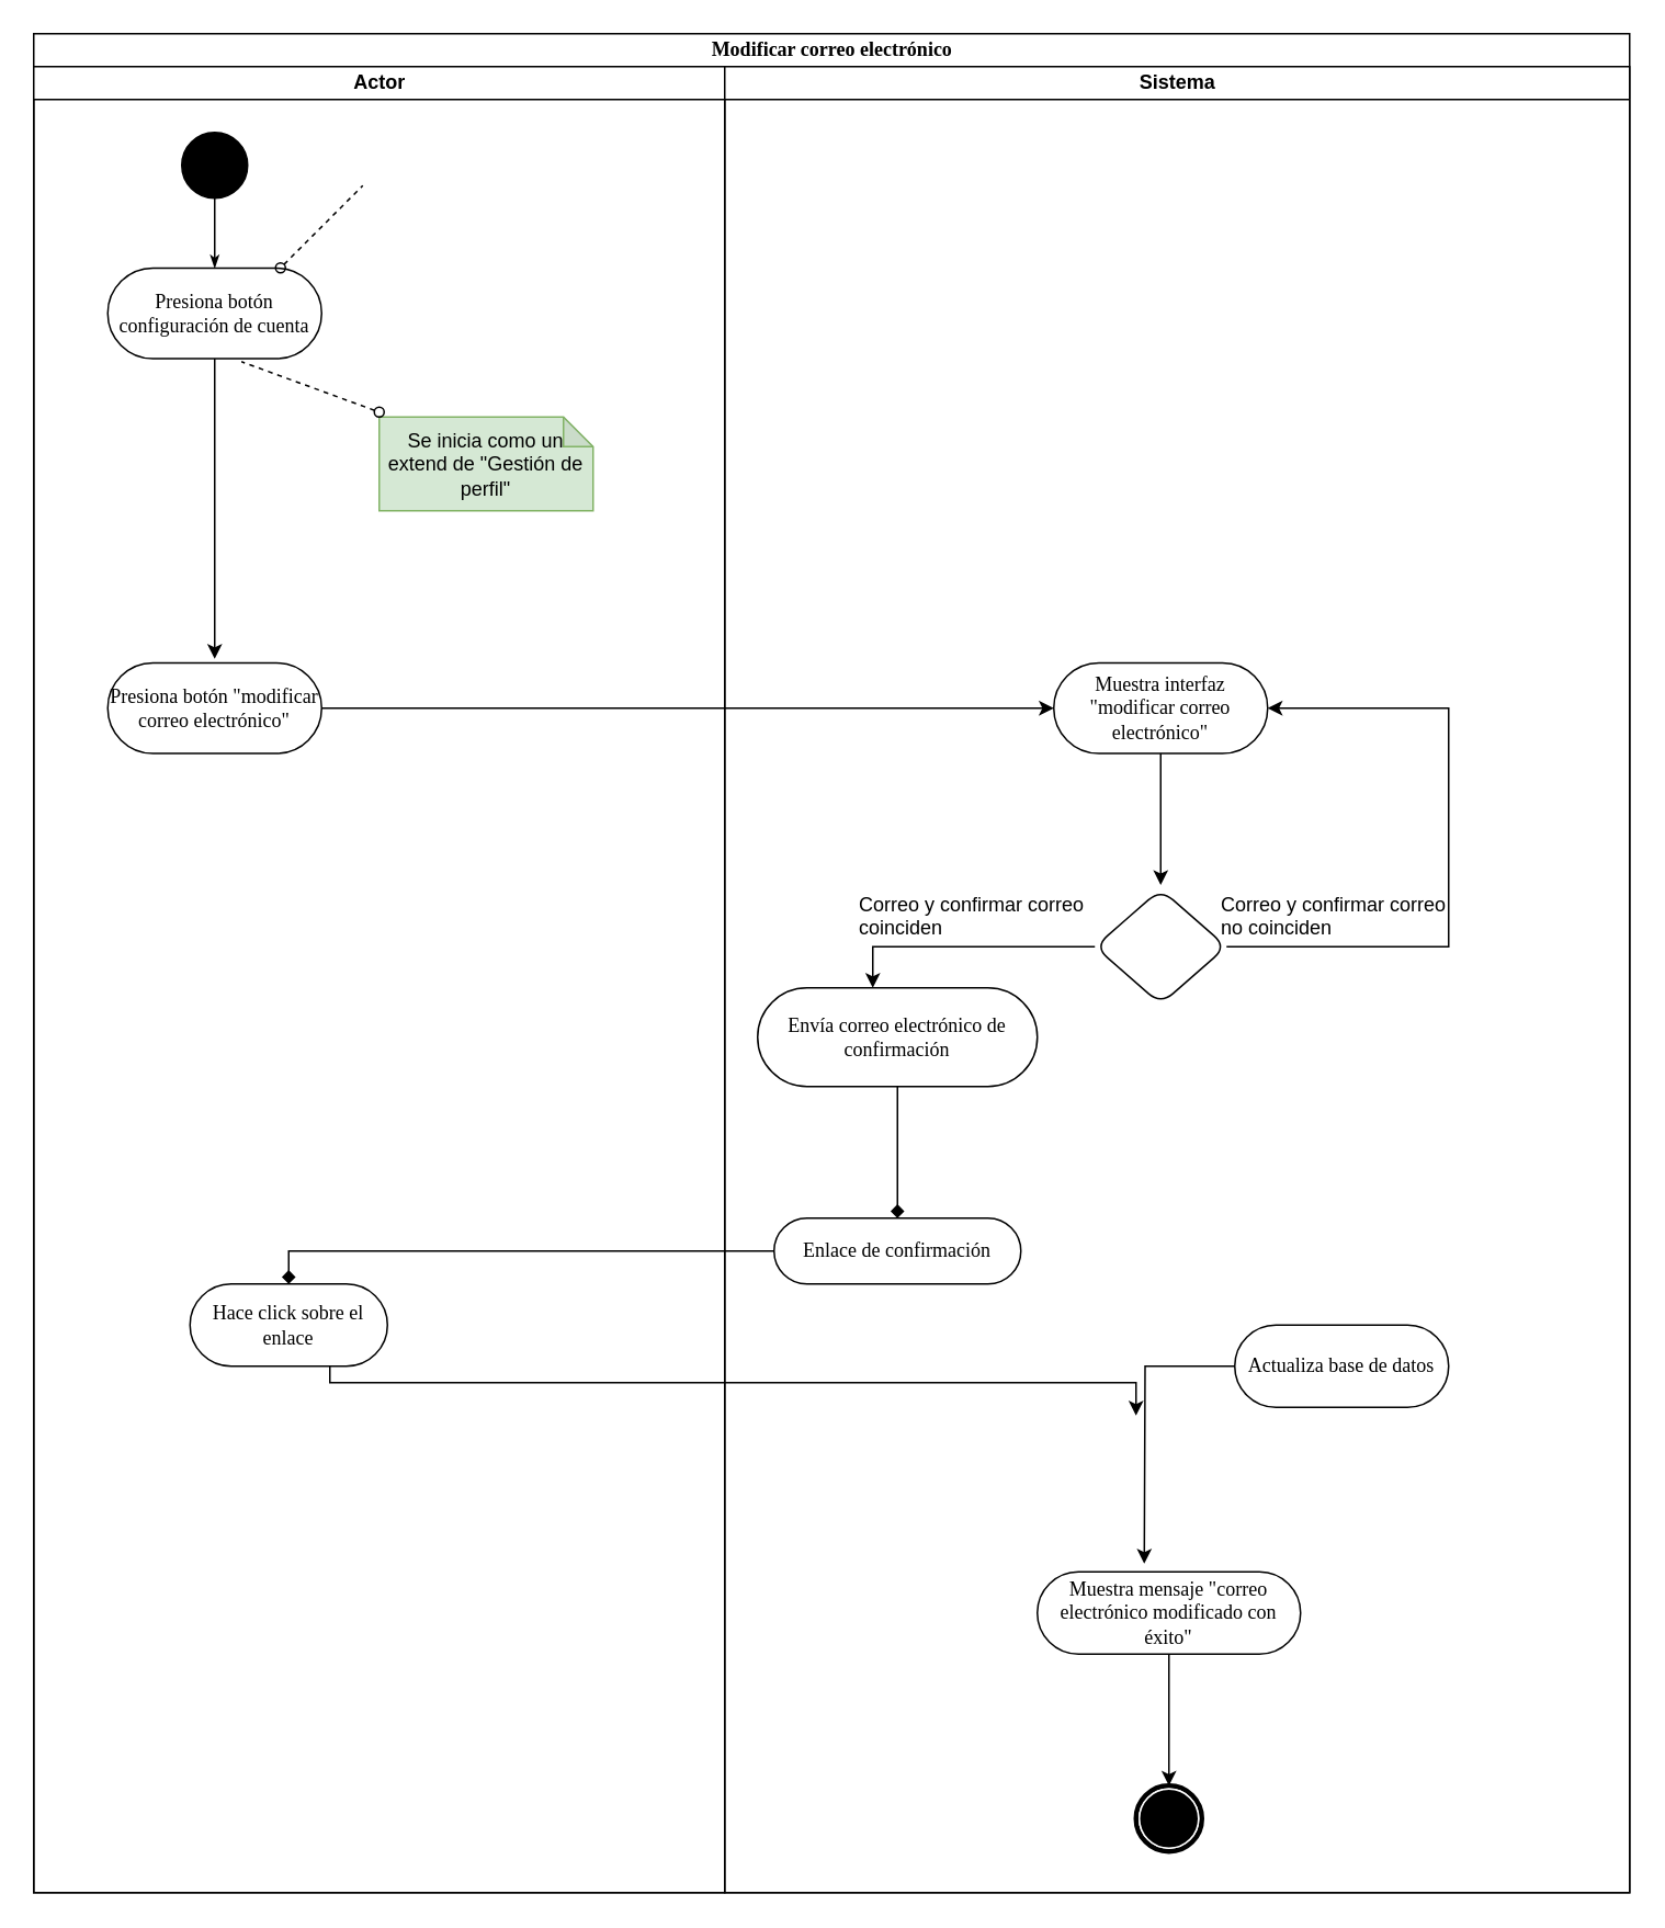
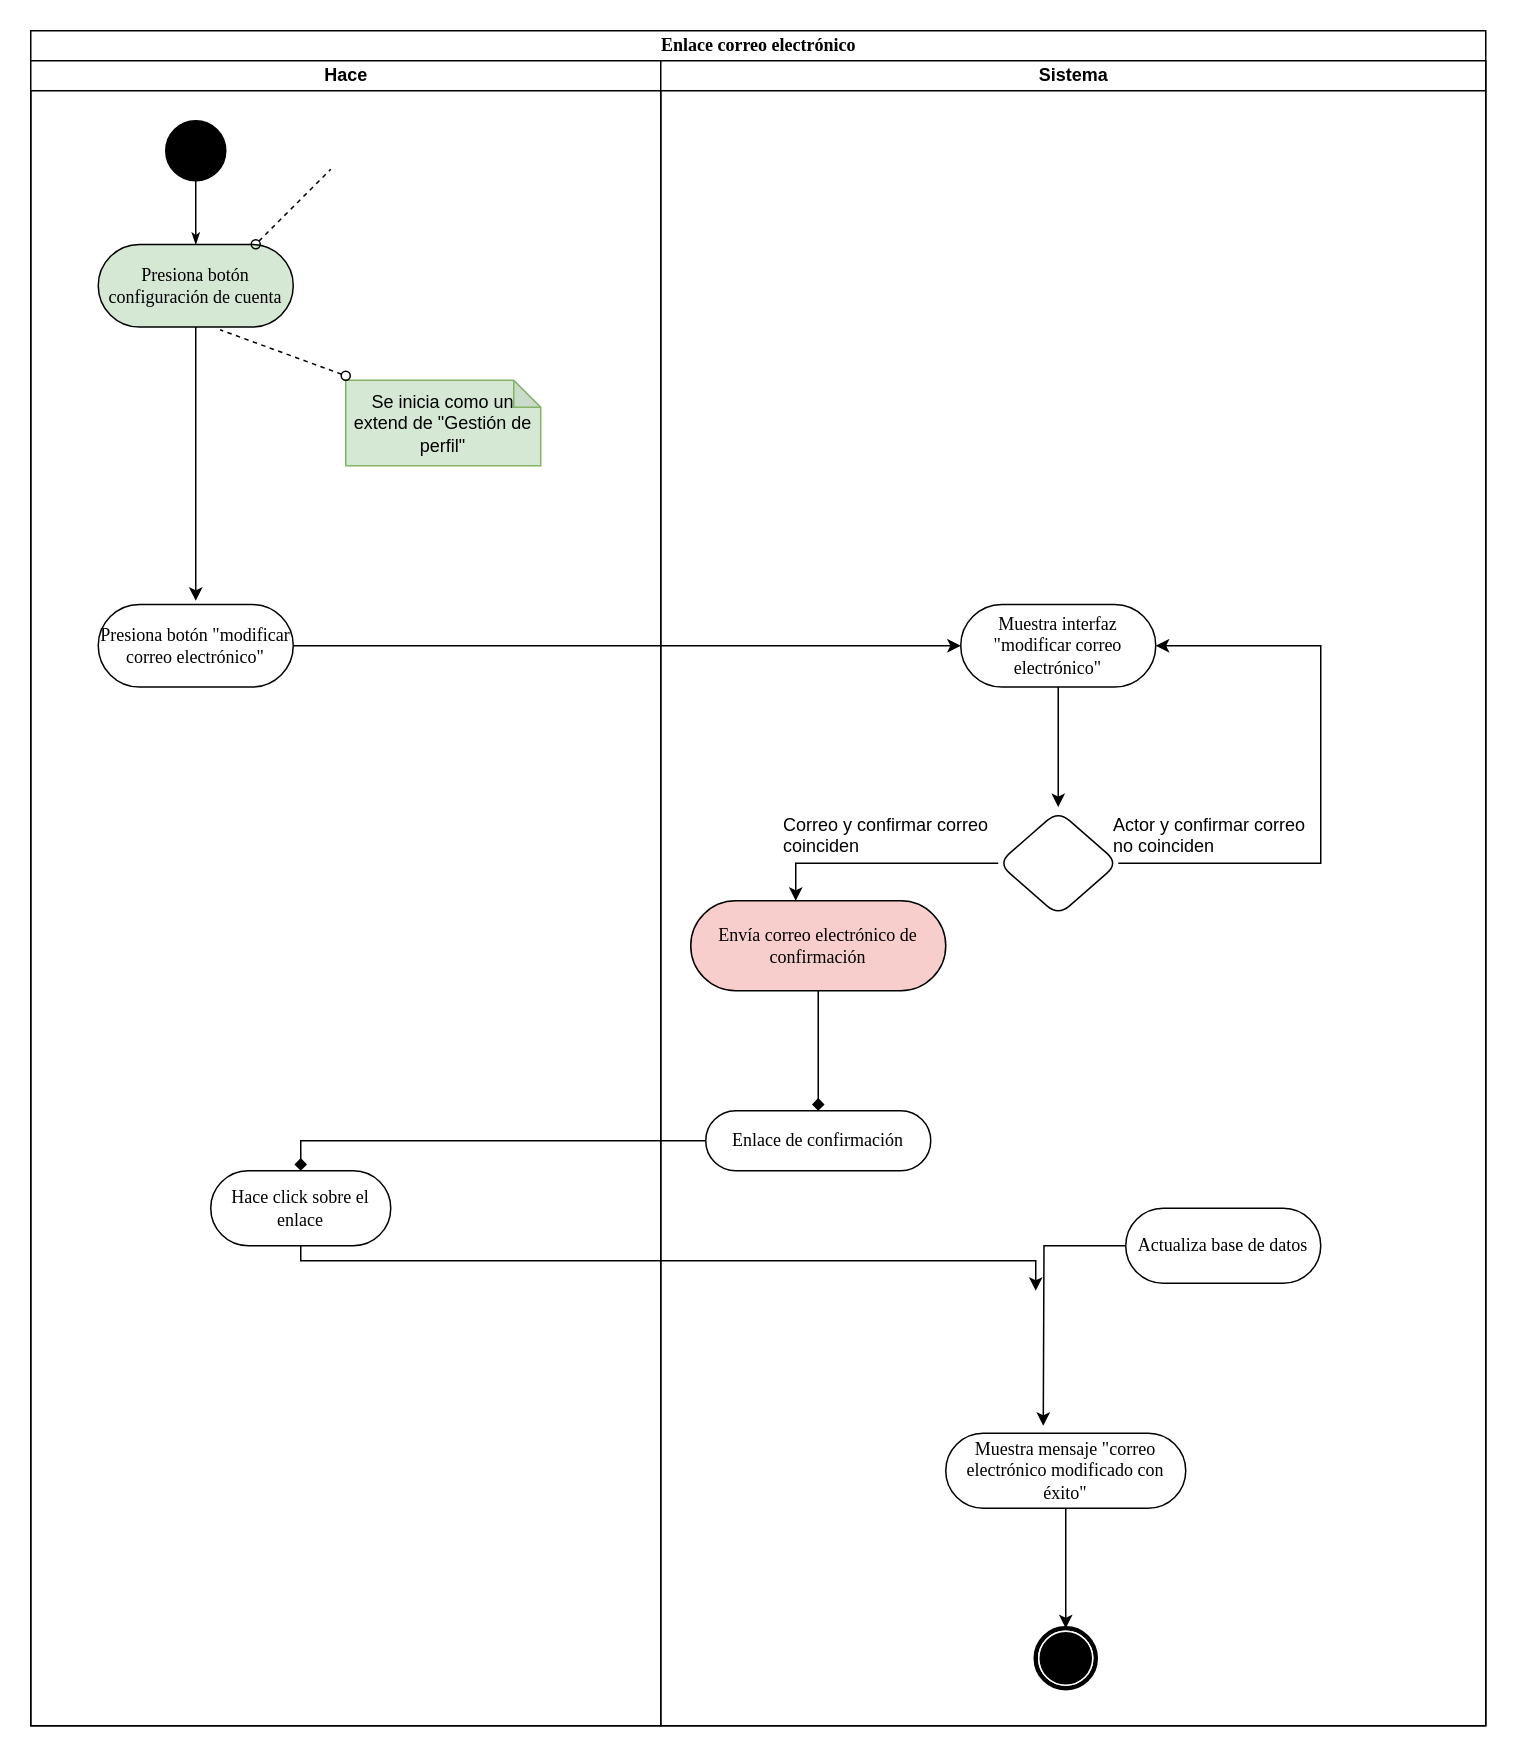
  <mxCell id="0" />
  <mxCell id="1" parent="0" />
- <mxCell id="2" value="Modificar correo electrónico" style="swimlane;html=1;childLayout=stackLayout;startSize=20;rounded=0;shadow=0;comic=0;labelBackgroundColor=none;strokeColor=#000000;strokeWidth=1;fillColor=#ffffff;fontFamily=Verdana;fontSize=12;fontColor=#000000;align=center;" parent="1" vertex="1"><mxGeometry x="20" y="20" width="970" height="1130" as="geometry" /></mxCell>
- <mxCell id="3" value="Actor" style="swimlane;html=1;startSize=20;" parent="2" vertex="1"><mxGeometry y="20" width="420" height="1110" as="geometry" /></mxCell>
+ <mxCell id="2" value="Enlace correo electrónico" style="swimlane;html=1;childLayout=stackLayout;startSize=20;rounded=0;shadow=0;comic=0;labelBackgroundColor=none;strokeColor=#000000;strokeWidth=1;fillColor=#ffffff;fontFamily=Verdana;fontSize=12;fontColor=#000000;align=center;" parent="1" vertex="1"><mxGeometry x="20" y="20" width="970" height="1130" as="geometry" /></mxCell>
+ <mxCell id="3" value="Hace" style="swimlane;html=1;startSize=20;" parent="2" vertex="1"><mxGeometry y="20" width="420" height="1110" as="geometry" /></mxCell>
  <mxCell id="4" value="" style="ellipse;whiteSpace=wrap;html=1;rounded=0;shadow=0;comic=0;labelBackgroundColor=none;strokeColor=#000000;strokeWidth=1;fillColor=#000000;fontFamily=Verdana;fontSize=12;fontColor=#000000;align=center;" parent="3" vertex="1"><mxGeometry x="90" y="40" width="40" height="40" as="geometry" /></mxCell>
  <mxCell id="5" value="" style="edgeStyle=orthogonalEdgeStyle;rounded=0;orthogonalLoop=1;jettySize=auto;html=1;startArrow=oval;startFill=0;" edge="1" parent="3"><mxGeometry relative="1" as="geometry"><mxPoint x="110" y="170" as="sourcePoint" /><mxPoint x="110" y="360" as="targetPoint" /></mxGeometry></mxCell>
- <mxCell id="6" value="Presiona botón configuración de cuenta" style="rounded=1;whiteSpace=wrap;html=1;shadow=0;comic=0;labelBackgroundColor=none;strokeColor=#000000;strokeWidth=1;fillColor=#ffffff;fontFamily=Verdana;fontSize=12;fontColor=#000000;align=center;arcSize=50;" parent="3" vertex="1"><mxGeometry x="45" y="122.5" width="130" height="55" as="geometry" /></mxCell>
+ <mxCell id="6" value="Presiona botón configuración de cuenta" style="rounded=1;whiteSpace=wrap;html=1;shadow=0;comic=0;labelBackgroundColor=none;strokeColor=#000000;strokeWidth=1;fillColor=#d5e8d4;fontFamily=Verdana;fontSize=12;fontColor=#000000;align=center;arcSize=50;" parent="3" vertex="1"><mxGeometry x="45" y="122.5" width="130" height="55" as="geometry" /></mxCell>
  <mxCell id="7" style="edgeStyle=orthogonalEdgeStyle;rounded=0;html=1;labelBackgroundColor=none;startArrow=none;startFill=0;startSize=5;endArrow=classicThin;endFill=1;endSize=5;jettySize=auto;orthogonalLoop=1;strokeColor=#000000;strokeWidth=1;fontFamily=Verdana;fontSize=12;fontColor=#000000;" parent="3" source="4" target="6" edge="1"><mxGeometry relative="1" as="geometry" /></mxCell>
- <mxCell id="8" value="Hace click sobre el enlace" style="rounded=1;whiteSpace=wrap;html=1;shadow=0;comic=0;labelBackgroundColor=none;strokeColor=#000000;strokeWidth=1;fillColor=#ffffff;fontFamily=Verdana;fontSize=12;fontColor=#000000;align=center;arcSize=50;" parent="3" vertex="1"><mxGeometry x="95" y="740" width="120" height="50" as="geometry" /></mxCell>
+ <mxCell id="8" value="Hace click sobre el enlace" style="rounded=1;whiteSpace=wrap;html=1;shadow=0;comic=0;labelBackgroundColor=none;strokeColor=#000000;strokeWidth=1;fillColor=#ffffff;fontFamily=Verdana;fontSize=12;fontColor=#000000;align=center;arcSize=50;" parent="3" vertex="1"><mxGeometry x="120" y="740" width="120" height="50" as="geometry" /></mxCell>
  <mxCell id="9" value="" style="endArrow=none;dashed=1;html=1;startArrow=oval;startFill=0;" edge="1" parent="3"><mxGeometry width="50" height="50" relative="1" as="geometry"><mxPoint x="150" y="122.364" as="sourcePoint" /><mxPoint x="200" y="72.364" as="targetPoint" /></mxGeometry></mxCell>
  <mxCell id="10" value="Se inicia como un extend de &quot;Gestión de perfil&quot;" style="shape=note;whiteSpace=wrap;html=1;backgroundOutline=1;darkOpacity=0.05;size=18;fillColor=#d5e8d4;strokeColor=#82b366;" vertex="1" parent="3"><mxGeometry x="210" y="213" width="130" height="57" as="geometry" /></mxCell>
  <mxCell id="11" value="Presiona botón &quot;modificar correo electrónico&quot;" style="rounded=1;whiteSpace=wrap;html=1;shadow=0;comic=0;labelBackgroundColor=none;strokeColor=#000000;strokeWidth=1;fillColor=#ffffff;fontFamily=Verdana;fontSize=12;fontColor=#000000;align=center;arcSize=50;" vertex="1" parent="3"><mxGeometry x="45" y="362.5" width="130" height="55" as="geometry" /></mxCell>
  <mxCell id="12" value="Sistema" style="swimlane;html=1;startSize=20;" parent="2" vertex="1"><mxGeometry x="420" y="20" width="550" height="1110" as="geometry" /></mxCell>
  <mxCell id="13" value="" style="shape=mxgraph.bpmn.shape;html=1;verticalLabelPosition=bottom;labelBackgroundColor=#ffffff;verticalAlign=top;perimeter=ellipsePerimeter;outline=end;symbol=terminate;rounded=0;shadow=0;comic=0;strokeColor=#000000;strokeWidth=1;fillColor=#ffffff;fontFamily=Verdana;fontSize=12;fontColor=#000000;align=center;" parent="12" vertex="1"><mxGeometry x="250" y="1045" width="40" height="40" as="geometry" /></mxCell>
  <mxCell id="14" value="" style="edgeStyle=orthogonalEdgeStyle;rounded=0;orthogonalLoop=1;jettySize=auto;html=1;" parent="12" source="16" edge="1"><mxGeometry relative="1" as="geometry"><mxPoint x="90" y="560" as="targetPoint" /><Array as="points"><mxPoint x="90" y="535" /></Array></mxGeometry></mxCell>
  <mxCell id="15" value="" style="edgeStyle=orthogonalEdgeStyle;rounded=0;orthogonalLoop=1;jettySize=auto;html=1;entryX=1;entryY=0.5;entryDx=0;entryDy=0;" parent="12" source="16" target="26" edge="1"><mxGeometry relative="1" as="geometry"><mxPoint x="390" y="420" as="targetPoint" /><Array as="points"><mxPoint x="440" y="535" /><mxPoint x="440" y="390" /></Array></mxGeometry></mxCell>
  <mxCell id="16" value="" style="rhombus;whiteSpace=wrap;html=1;rounded=1;fillColor=none;" parent="12" vertex="1"><mxGeometry x="225" y="500" width="80" height="70" as="geometry" /></mxCell>
  <mxCell id="17" value="Correo y confirmar correo&lt;br&gt;coinciden&lt;br&gt;" style="text;html=1;resizable=0;points=[];autosize=1;align=left;verticalAlign=top;spacingTop=-4;" parent="12" vertex="1"><mxGeometry x="80" y="500" width="150" height="30" as="geometry" /></mxCell>
  <mxCell id="18" value="" style="edgeStyle=orthogonalEdgeStyle;rounded=0;orthogonalLoop=1;jettySize=auto;html=1;startArrow=none;startFill=0;" edge="1" parent="12" source="19"><mxGeometry relative="1" as="geometry"><mxPoint x="255" y="910" as="targetPoint" /></mxGeometry></mxCell>
  <mxCell id="19" value="Actualiza base de datos" style="rounded=1;whiteSpace=wrap;html=1;shadow=0;comic=0;labelBackgroundColor=none;strokeColor=#000000;strokeWidth=1;fillColor=#ffffff;fontFamily=Verdana;fontSize=12;fontColor=#000000;align=center;arcSize=50;" parent="12" vertex="1"><mxGeometry x="310" y="765" width="130" height="50" as="geometry" /></mxCell>
  <mxCell id="20" value="" style="edgeStyle=orthogonalEdgeStyle;rounded=0;orthogonalLoop=1;jettySize=auto;html=1;startArrow=none;startFill=0;" edge="1" parent="12" source="21"><mxGeometry relative="1" as="geometry"><mxPoint x="270" y="1045" as="targetPoint" /></mxGeometry></mxCell>
  <mxCell id="21" value="Muestra mensaje &quot;correo electrónico modificado con éxito&quot;" style="rounded=1;whiteSpace=wrap;html=1;shadow=0;comic=0;labelBackgroundColor=none;strokeColor=#000000;strokeWidth=1;fillColor=#ffffff;fontFamily=Verdana;fontSize=12;fontColor=#000000;align=center;arcSize=50;" vertex="1" parent="12"><mxGeometry x="190" y="915" width="160" height="50" as="geometry" /></mxCell>
  <mxCell id="22" value="" style="edgeStyle=orthogonalEdgeStyle;rounded=0;orthogonalLoop=1;jettySize=auto;html=1;startArrow=none;startFill=0;endArrow=diamond;" edge="1" parent="12" source="23" target="24"><mxGeometry relative="1" as="geometry" /></mxCell>
- <mxCell id="23" value="Envía correo electrónico de confirmación" style="rounded=1;whiteSpace=wrap;html=1;shadow=0;comic=0;labelBackgroundColor=none;strokeColor=#000000;strokeWidth=1;fillColor=#ffffff;fontFamily=Verdana;fontSize=12;fontColor=#000000;align=center;arcSize=50;" parent="12" vertex="1"><mxGeometry x="20" y="560" width="170" height="60" as="geometry" /></mxCell>
+ <mxCell id="23" value="Envía correo electrónico de confirmación" style="rounded=1;whiteSpace=wrap;html=1;shadow=0;comic=0;labelBackgroundColor=none;strokeColor=#000000;strokeWidth=1;fillColor=#f8cecc;fontFamily=Verdana;fontSize=12;fontColor=#000000;align=center;arcSize=50;" parent="12" vertex="1"><mxGeometry x="20" y="560" width="170" height="60" as="geometry" /></mxCell>
  <mxCell id="24" value="Enlace de confirmación" style="whiteSpace=wrap;html=1;shadow=0;comic=0;labelBackgroundColor=none;strokeColor=#000000;strokeWidth=1;fillColor=#ffffff;fontFamily=Verdana;fontSize=12;fontColor=#000000;align=center;arcSize=50;rounded=1;" vertex="1" parent="12"><mxGeometry x="30" y="700" width="150" height="40" as="geometry" /></mxCell>
  <mxCell id="25" value="" style="edgeStyle=orthogonalEdgeStyle;rounded=0;orthogonalLoop=1;jettySize=auto;html=1;startArrow=none;startFill=0;" edge="1" parent="12" source="26"><mxGeometry relative="1" as="geometry"><mxPoint x="265" y="497.5" as="targetPoint" /></mxGeometry></mxCell>
  <mxCell id="26" value="Muestra interfaz &quot;modificar correo electrónico&quot;" style="rounded=1;whiteSpace=wrap;html=1;shadow=0;comic=0;labelBackgroundColor=none;strokeColor=#000000;strokeWidth=1;fillColor=#ffffff;fontFamily=Verdana;fontSize=12;fontColor=#000000;align=center;arcSize=50;" vertex="1" parent="12"><mxGeometry x="200" y="362.5" width="130" height="55" as="geometry" /></mxCell>
- <mxCell id="27" value="Correo y confirmar correo&lt;br&gt;no coinciden&lt;br&gt;" style="text;html=1;resizable=0;points=[];autosize=1;align=left;verticalAlign=top;spacingTop=-4;" vertex="1" parent="12"><mxGeometry x="300" y="500" width="150" height="30" as="geometry" /></mxCell>
+ <mxCell id="27" value="Actor y confirmar correo&lt;br&gt;no coinciden&lt;br&gt;" style="text;html=1;resizable=0;points=[];autosize=1;align=left;verticalAlign=top;spacingTop=-4;" vertex="1" parent="12"><mxGeometry x="300" y="500" width="150" height="30" as="geometry" /></mxCell>
  <mxCell id="28" value="" style="edgeStyle=orthogonalEdgeStyle;rounded=0;orthogonalLoop=1;jettySize=auto;html=1;" parent="2" source="8" edge="1"><mxGeometry relative="1" as="geometry"><mxPoint x="670" y="840" as="targetPoint" /><Array as="points"><mxPoint x="180" y="820" /><mxPoint x="670" y="820" /></Array></mxGeometry></mxCell>
  <mxCell id="29" value="" style="edgeStyle=orthogonalEdgeStyle;rounded=0;orthogonalLoop=1;jettySize=auto;html=1;startArrow=none;startFill=0;" edge="1" parent="2" source="11" target="26"><mxGeometry relative="1" as="geometry" /></mxCell>
  <mxCell id="30" value="" style="edgeStyle=orthogonalEdgeStyle;rounded=0;orthogonalLoop=1;jettySize=auto;html=1;entryX=0.5;entryY=0;entryDx=0;entryDy=0;exitX=0;exitY=0.5;exitDx=0;exitDy=0;endArrow=diamond;" parent="2" target="8" edge="1" source="24"><mxGeometry relative="1" as="geometry"><mxPoint x="390" y="725" as="sourcePoint" /><mxPoint x="155" y="725" as="targetPoint" /></mxGeometry></mxCell>
  <mxCell id="31" value="" style="endArrow=none;dashed=1;html=1;startArrow=oval;startFill=0;entryX=0.625;entryY=1.034;entryDx=0;entryDy=0;entryPerimeter=0;" edge="1" parent="1" target="6"><mxGeometry width="50" height="50" relative="1" as="geometry"><mxPoint x="230" y="250" as="sourcePoint" /><mxPoint x="230" y="122.364" as="targetPoint" /><Array as="points" /></mxGeometry></mxCell>
